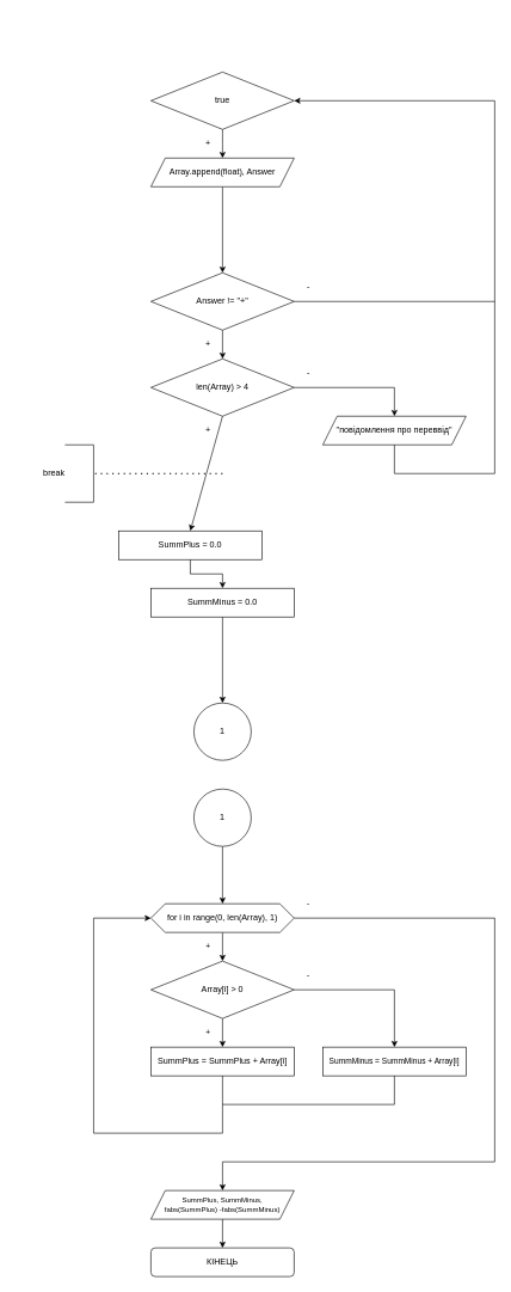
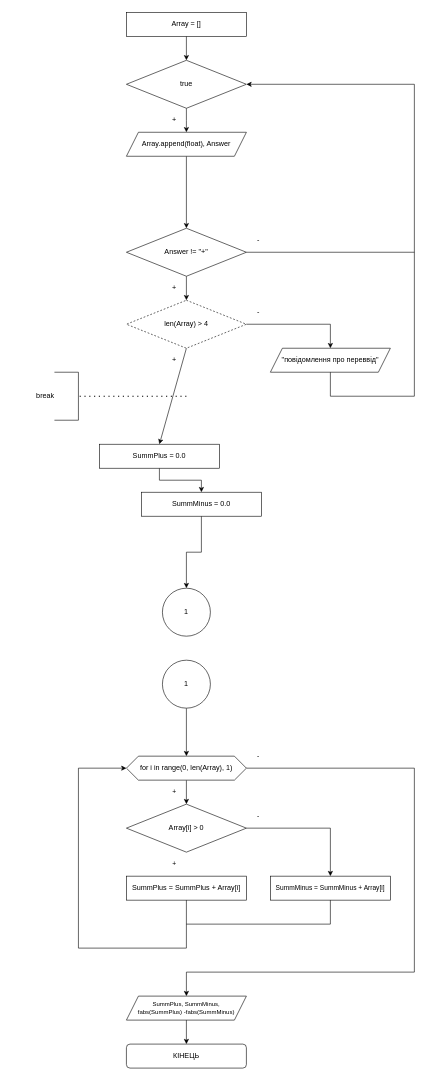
  <mxCell id="0" />
  <mxCell id="1" parent="0" />
+ <mxCell id="2" value="" style="edgeStyle=orthogonalEdgeStyle;rounded=0;orthogonalLoop=1;jettySize=auto;html=1;" parent="1" source="3" target="5" edge="1"><mxGeometry relative="1" as="geometry" /></mxCell>
+ <mxCell id="3" value="Array = []" style="rounded=0;whiteSpace=wrap;html=1;" parent="1" vertex="1"><mxGeometry x="210" y="20" width="200" height="40" as="geometry" /></mxCell>
  <mxCell id="4" value="" style="edgeStyle=orthogonalEdgeStyle;rounded=0;orthogonalLoop=1;jettySize=auto;html=1;" parent="1" source="5" edge="1"><mxGeometry relative="1" as="geometry"><mxPoint x="310" y="220" as="targetPoint" /></mxGeometry></mxCell>
  <mxCell id="5" value="true" style="rhombus;whiteSpace=wrap;html=1;" parent="1" vertex="1"><mxGeometry x="210" y="100" width="200" height="80" as="geometry" /></mxCell>
  <mxCell id="6" value="" style="edgeStyle=orthogonalEdgeStyle;rounded=0;orthogonalLoop=1;jettySize=auto;html=1;" parent="1" source="7" target="9" edge="1"><mxGeometry relative="1" as="geometry" /></mxCell>
  <mxCell id="7" value="Array.append(float), Answer" style="shape=parallelogram;perimeter=parallelogramPerimeter;whiteSpace=wrap;html=1;fixedSize=1;" parent="1" vertex="1"><mxGeometry x="210" y="220" width="200" height="40" as="geometry" /></mxCell>
  <mxCell id="8" value="" style="edgeStyle=orthogonalEdgeStyle;rounded=0;orthogonalLoop=1;jettySize=auto;html=1;" parent="1" source="9" target="11" edge="1"><mxGeometry relative="1" as="geometry" /></mxCell>
  <mxCell id="9" value="Answer != &quot;+&quot;" style="rhombus;whiteSpace=wrap;html=1;" parent="1" vertex="1"><mxGeometry x="210" y="380" width="200" height="80" as="geometry" /></mxCell>
  <mxCell id="10" value="" style="edgeStyle=orthogonalEdgeStyle;rounded=0;orthogonalLoop=1;jettySize=auto;html=1;" parent="1" source="11" target="12" edge="1"><mxGeometry relative="1" as="geometry"><Array as="points"><mxPoint x="550" y="540" /></Array></mxGeometry></mxCell>
- <mxCell id="11" value="len(Array) &amp;gt; 4" style="rhombus;whiteSpace=wrap;html=1;" parent="1" vertex="1"><mxGeometry x="210" y="500" width="200" height="80" as="geometry" /></mxCell>
+ <mxCell id="11" value="len(Array) &amp;gt; 4" style="rhombus;whiteSpace=wrap;html=1;dashed=1;" parent="1" vertex="1"><mxGeometry x="210" y="500" width="200" height="80" as="geometry" /></mxCell>
  <mxCell id="12" value="&quot;повідомлення про переввід&quot;" style="shape=parallelogram;perimeter=parallelogramPerimeter;whiteSpace=wrap;html=1;fixedSize=1;" parent="1" vertex="1"><mxGeometry x="450" y="580" width="200" height="40" as="geometry" /></mxCell>
  <mxCell id="13" value="+" style="text;html=1;strokeColor=none;fillColor=none;align=center;verticalAlign=middle;whiteSpace=wrap;rounded=0;" parent="1" vertex="1"><mxGeometry x="270" y="180" width="40" height="40" as="geometry" /></mxCell>
  <mxCell id="14" value="+" style="text;html=1;strokeColor=none;fillColor=none;align=center;verticalAlign=middle;whiteSpace=wrap;rounded=0;" parent="1" vertex="1"><mxGeometry x="270" y="460" width="40" height="40" as="geometry" /></mxCell>
  <mxCell id="15" value="+" style="text;html=1;strokeColor=none;fillColor=none;align=center;verticalAlign=middle;whiteSpace=wrap;rounded=0;" parent="1" vertex="1"><mxGeometry x="270" y="580" width="40" height="40" as="geometry" /></mxCell>
  <mxCell id="16" value="" style="endArrow=classic;html=1;rounded=0;exitX=0.5;exitY=1;exitDx=0;exitDy=0;entryX=0.5;entryY=0;entryDx=0;entryDy=0;" parent="1" source="11" edge="1" target="18"><mxGeometry width="50" height="50" relative="1" as="geometry"><mxPoint x="410" y="590" as="sourcePoint" /><mxPoint x="310" y="620" as="targetPoint" /></mxGeometry></mxCell>
  <mxCell id="17" value="" style="edgeStyle=orthogonalEdgeStyle;rounded=0;orthogonalLoop=1;jettySize=auto;html=1;" parent="1" source="18" target="20" edge="1"><mxGeometry relative="1" as="geometry" /></mxCell>
  <mxCell id="18" value="SummPlus = 0.0" style="rounded=0;whiteSpace=wrap;html=1;" parent="1" vertex="1"><mxGeometry x="165" y="740" width="200" height="40" as="geometry" /></mxCell>
  <mxCell id="19" value="" style="edgeStyle=orthogonalEdgeStyle;rounded=0;orthogonalLoop=1;jettySize=auto;html=1;entryX=0.5;entryY=0;entryDx=0;entryDy=0;exitX=0.5;exitY=1;exitDx=0;exitDy=0;" parent="1" source="20" target="23" edge="1"><mxGeometry relative="1" as="geometry"><mxPoint x="310" y="740" as="targetPoint" /><mxPoint x="310" y="840" as="sourcePoint" /></mxGeometry></mxCell>
- <mxCell id="20" value="&lt;span&gt;SummMinus = 0.0&lt;/span&gt;" style="rounded=0;whiteSpace=wrap;html=1;" parent="1" vertex="1"><mxGeometry x="210" y="820" width="200" height="40" as="geometry" /></mxCell>
+ <mxCell id="20" value="&lt;span&gt;SummMinus = 0.0&lt;/span&gt;" style="rounded=0;whiteSpace=wrap;html=1;" parent="1" vertex="1"><mxGeometry x="235" y="820" width="200" height="40" as="geometry" /></mxCell>
  <mxCell id="21" value="" style="edgeStyle=orthogonalEdgeStyle;rounded=0;orthogonalLoop=1;jettySize=auto;html=1;" parent="1" source="22" target="27" edge="1"><mxGeometry relative="1" as="geometry" /></mxCell>
  <mxCell id="22" value="for i in range(0, len(Array), 1)" style="shape=hexagon;perimeter=hexagonPerimeter2;whiteSpace=wrap;html=1;fixedSize=1;" parent="1" vertex="1"><mxGeometry x="210" y="1260" width="200" height="40" as="geometry" /></mxCell>
  <mxCell id="23" value="1" style="ellipse;whiteSpace=wrap;html=1;aspect=fixed;" parent="1" vertex="1"><mxGeometry x="270" y="980" width="80" height="80" as="geometry" /></mxCell>
  <mxCell id="24" value="" style="edgeStyle=orthogonalEdgeStyle;rounded=0;orthogonalLoop=1;jettySize=auto;html=1;" parent="1" source="25" target="22" edge="1"><mxGeometry relative="1" as="geometry" /></mxCell>
  <mxCell id="25" value="1" style="ellipse;whiteSpace=wrap;html=1;aspect=fixed;" parent="1" vertex="1"><mxGeometry x="270" y="1100" width="80" height="80" as="geometry" /></mxCell>
- <mxCell id="26" value="" style="edgeStyle=orthogonalEdgeStyle;rounded=0;orthogonalLoop=1;jettySize=auto;html=1;" parent="1" source="27" target="28" edge="1"><mxGeometry relative="1" as="geometry" /></mxCell>
  <mxCell id="27" value="Array[i] &amp;gt; 0" style="rhombus;whiteSpace=wrap;html=1;" parent="1" vertex="1"><mxGeometry x="210" y="1340" width="200" height="80" as="geometry" /></mxCell>
  <mxCell id="28" value="SummPlus = SummPlus + Array[i]" style="rounded=0;whiteSpace=wrap;html=1;" parent="1" vertex="1"><mxGeometry x="210" y="1460" width="200" height="40" as="geometry" /></mxCell>
  <mxCell id="29" value="&lt;font style=&quot;font-size: 11px&quot;&gt;SummMinus = SummMinus + Array[i]&lt;/font&gt;" style="rounded=0;whiteSpace=wrap;html=1;" parent="1" vertex="1"><mxGeometry x="450" y="1460" width="200" height="40" as="geometry" /></mxCell>
  <mxCell id="30" value="" style="endArrow=none;html=1;rounded=0;exitX=1;exitY=0.5;exitDx=0;exitDy=0;" parent="1" source="27" edge="1"><mxGeometry width="50" height="50" relative="1" as="geometry"><mxPoint x="550" y="1370" as="sourcePoint" /><mxPoint x="550" y="1380" as="targetPoint" /></mxGeometry></mxCell>
  <mxCell id="31" value="" style="endArrow=classic;html=1;rounded=0;entryX=0.5;entryY=0;entryDx=0;entryDy=0;" parent="1" target="29" edge="1"><mxGeometry width="50" height="50" relative="1" as="geometry"><mxPoint x="550" y="1380" as="sourcePoint" /><mxPoint x="650" y="1270" as="targetPoint" /></mxGeometry></mxCell>
  <mxCell id="32" value="" style="endArrow=none;html=1;rounded=0;entryX=0.5;entryY=1;entryDx=0;entryDy=0;" parent="1" target="28" edge="1"><mxGeometry width="50" height="50" relative="1" as="geometry"><mxPoint x="310" y="1580" as="sourcePoint" /><mxPoint x="270" y="1610" as="targetPoint" /></mxGeometry></mxCell>
  <mxCell id="33" value="" style="endArrow=none;html=1;rounded=0;entryX=0.5;entryY=1;entryDx=0;entryDy=0;" parent="1" target="29" edge="1"><mxGeometry width="50" height="50" relative="1" as="geometry"><mxPoint x="550" y="1540" as="sourcePoint" /><mxPoint x="560" y="1560" as="targetPoint" /></mxGeometry></mxCell>
  <mxCell id="34" value="" style="endArrow=none;html=1;rounded=0;" parent="1" edge="1"><mxGeometry width="50" height="50" relative="1" as="geometry"><mxPoint x="310" y="1540" as="sourcePoint" /><mxPoint x="550" y="1540" as="targetPoint" /></mxGeometry></mxCell>
  <mxCell id="35" value="" style="endArrow=none;html=1;rounded=0;" parent="1" edge="1"><mxGeometry width="50" height="50" relative="1" as="geometry"><mxPoint x="130" y="1580" as="sourcePoint" /><mxPoint x="310" y="1580" as="targetPoint" /></mxGeometry></mxCell>
  <mxCell id="36" value="" style="endArrow=none;html=1;rounded=0;" parent="1" edge="1"><mxGeometry width="50" height="50" relative="1" as="geometry"><mxPoint x="130" y="1580" as="sourcePoint" /><mxPoint x="130" y="1280" as="targetPoint" /></mxGeometry></mxCell>
  <mxCell id="37" value="" style="endArrow=none;html=1;rounded=0;exitX=1;exitY=0.5;exitDx=0;exitDy=0;" parent="1" source="22" edge="1"><mxGeometry width="50" height="50" relative="1" as="geometry"><mxPoint x="130" y="1280" as="sourcePoint" /><mxPoint x="690" y="1280" as="targetPoint" /></mxGeometry></mxCell>
  <mxCell id="38" value="" style="endArrow=classic;html=1;rounded=0;" parent="1" edge="1"><mxGeometry width="50" height="50" relative="1" as="geometry"><mxPoint x="130" y="1280" as="sourcePoint" /><mxPoint x="210" y="1280" as="targetPoint" /></mxGeometry></mxCell>
  <mxCell id="39" value="" style="endArrow=none;html=1;rounded=0;" parent="1" edge="1"><mxGeometry width="50" height="50" relative="1" as="geometry"><mxPoint x="690" y="1620" as="sourcePoint" /><mxPoint x="690.002" y="1280" as="targetPoint" /></mxGeometry></mxCell>
  <mxCell id="40" value="" style="endArrow=none;html=1;rounded=0;" parent="1" edge="1"><mxGeometry width="50" height="50" relative="1" as="geometry"><mxPoint x="310" y="1620" as="sourcePoint" /><mxPoint x="690" y="1620" as="targetPoint" /></mxGeometry></mxCell>
  <mxCell id="41" value="" style="endArrow=classic;html=1;rounded=0;" parent="1" edge="1"><mxGeometry width="50" height="50" relative="1" as="geometry"><mxPoint x="310" y="1620" as="sourcePoint" /><mxPoint x="310" y="1660" as="targetPoint" /></mxGeometry></mxCell>
  <mxCell id="42" value="" style="endArrow=none;html=1;rounded=0;entryX=0.5;entryY=1;entryDx=0;entryDy=0;" parent="1" target="12" edge="1"><mxGeometry width="50" height="50" relative="1" as="geometry"><mxPoint x="550" y="660" as="sourcePoint" /><mxPoint x="590" y="690" as="targetPoint" /></mxGeometry></mxCell>
  <mxCell id="43" value="" style="endArrow=none;html=1;rounded=0;" parent="1" edge="1"><mxGeometry width="50" height="50" relative="1" as="geometry"><mxPoint x="550" y="660" as="sourcePoint" /><mxPoint x="690" y="660" as="targetPoint" /></mxGeometry></mxCell>
  <mxCell id="44" value="" style="endArrow=none;html=1;rounded=0;" parent="1" edge="1"><mxGeometry width="50" height="50" relative="1" as="geometry"><mxPoint x="690" y="660" as="sourcePoint" /><mxPoint x="690" y="140" as="targetPoint" /></mxGeometry></mxCell>
  <mxCell id="45" value="" style="endArrow=classic;html=1;rounded=0;entryX=1;entryY=0.5;entryDx=0;entryDy=0;" parent="1" target="5" edge="1"><mxGeometry width="50" height="50" relative="1" as="geometry"><mxPoint x="690" y="140" as="sourcePoint" /><mxPoint x="590" y="170" as="targetPoint" /></mxGeometry></mxCell>
  <mxCell id="46" value="" style="endArrow=none;html=1;rounded=0;exitX=1;exitY=0.5;exitDx=0;exitDy=0;" parent="1" source="9" edge="1"><mxGeometry width="50" height="50" relative="1" as="geometry"><mxPoint x="480" y="410" as="sourcePoint" /><mxPoint x="690" y="420" as="targetPoint" /></mxGeometry></mxCell>
  <mxCell id="47" value="-" style="text;html=1;strokeColor=none;fillColor=none;align=center;verticalAlign=middle;whiteSpace=wrap;rounded=0;" parent="1" vertex="1"><mxGeometry x="410" y="500" width="40" height="40" as="geometry" /></mxCell>
  <mxCell id="48" value="-" style="text;html=1;strokeColor=none;fillColor=none;align=center;verticalAlign=middle;whiteSpace=wrap;rounded=0;" parent="1" vertex="1"><mxGeometry x="410" y="380" width="40" height="40" as="geometry" /></mxCell>
  <mxCell id="49" value="+" style="text;html=1;strokeColor=none;fillColor=none;align=center;verticalAlign=middle;whiteSpace=wrap;rounded=0;fontSize=11;" parent="1" vertex="1"><mxGeometry x="270" y="1420" width="40" height="40" as="geometry" /></mxCell>
  <mxCell id="50" value="-" style="text;html=1;strokeColor=none;fillColor=none;align=center;verticalAlign=middle;whiteSpace=wrap;rounded=0;fontSize=11;" parent="1" vertex="1"><mxGeometry x="410" y="1340" width="40" height="40" as="geometry" /></mxCell>
  <mxCell id="51" value="КІНЕЦЬ" style="rounded=1;whiteSpace=wrap;html=1;" parent="1" vertex="1"><mxGeometry x="210" y="1740" width="200" height="40" as="geometry" /></mxCell>
  <mxCell id="52" value="" style="edgeStyle=orthogonalEdgeStyle;rounded=0;orthogonalLoop=1;jettySize=auto;html=1;fontSize=11;" parent="1" source="53" target="51" edge="1"><mxGeometry relative="1" as="geometry" /></mxCell>
  <mxCell id="53" value="&lt;font style=&quot;font-size: 10px&quot;&gt;SummPlus, SummMinus,&lt;br&gt;fabs(SummPlus) -fabs(SummMinus)&lt;/font&gt;" style="shape=parallelogram;perimeter=parallelogramPerimeter;whiteSpace=wrap;html=1;fixedSize=1;fontSize=11;" parent="1" vertex="1"><mxGeometry x="210" y="1660" width="200" height="40" as="geometry" /></mxCell>
  <mxCell id="54" value="+" style="text;html=1;strokeColor=none;fillColor=none;align=center;verticalAlign=middle;whiteSpace=wrap;rounded=0;fontSize=11;" parent="1" vertex="1"><mxGeometry x="270" y="1300" width="40" height="40" as="geometry" /></mxCell>
  <mxCell id="55" value="-" style="text;html=1;strokeColor=none;fillColor=none;align=center;verticalAlign=middle;whiteSpace=wrap;rounded=0;fontSize=11;" parent="1" vertex="1"><mxGeometry x="410" y="1240" width="40" height="40" as="geometry" /></mxCell>
  <mxCell id="56" value="" style="endArrow=none;dashed=1;html=1;dashPattern=1 3;strokeWidth=2;rounded=0;" edge="1" parent="1"><mxGeometry width="50" height="50" relative="1" as="geometry"><mxPoint x="310" y="660" as="sourcePoint" /><mxPoint x="130" y="660" as="targetPoint" /></mxGeometry></mxCell>
  <mxCell id="57" value="" style="endArrow=none;html=1;rounded=0;" edge="1" parent="1"><mxGeometry width="50" height="50" relative="1" as="geometry"><mxPoint x="130" y="700" as="sourcePoint" /><mxPoint x="130" y="620" as="targetPoint" /></mxGeometry></mxCell>
  <mxCell id="58" value="" style="endArrow=none;html=1;rounded=0;" edge="1" parent="1"><mxGeometry width="50" height="50" relative="1" as="geometry"><mxPoint x="90" y="620" as="sourcePoint" /><mxPoint x="130" y="620" as="targetPoint" /></mxGeometry></mxCell>
  <mxCell id="59" value="" style="endArrow=none;html=1;rounded=0;" edge="1" parent="1"><mxGeometry width="50" height="50" relative="1" as="geometry"><mxPoint x="90" y="700" as="sourcePoint" /><mxPoint x="130" y="700" as="targetPoint" /></mxGeometry></mxCell>
  <mxCell id="60" value="break" style="text;html=1;strokeColor=none;fillColor=none;align=center;verticalAlign=middle;whiteSpace=wrap;rounded=0;" vertex="1" parent="1"><mxGeometry x="20" y="620" width="110" height="80" as="geometry" /></mxCell>
